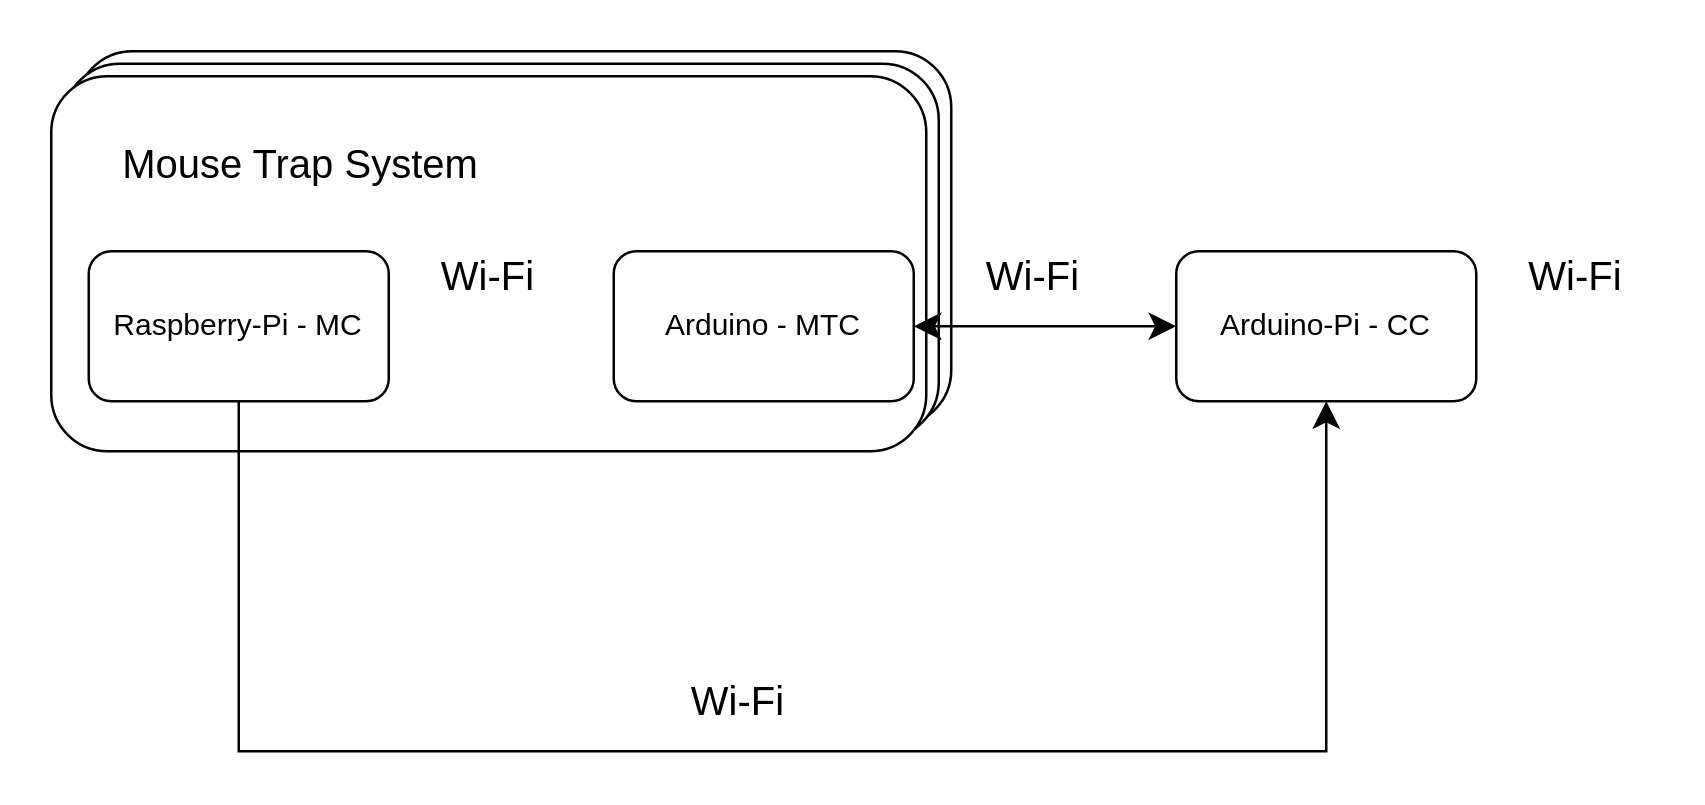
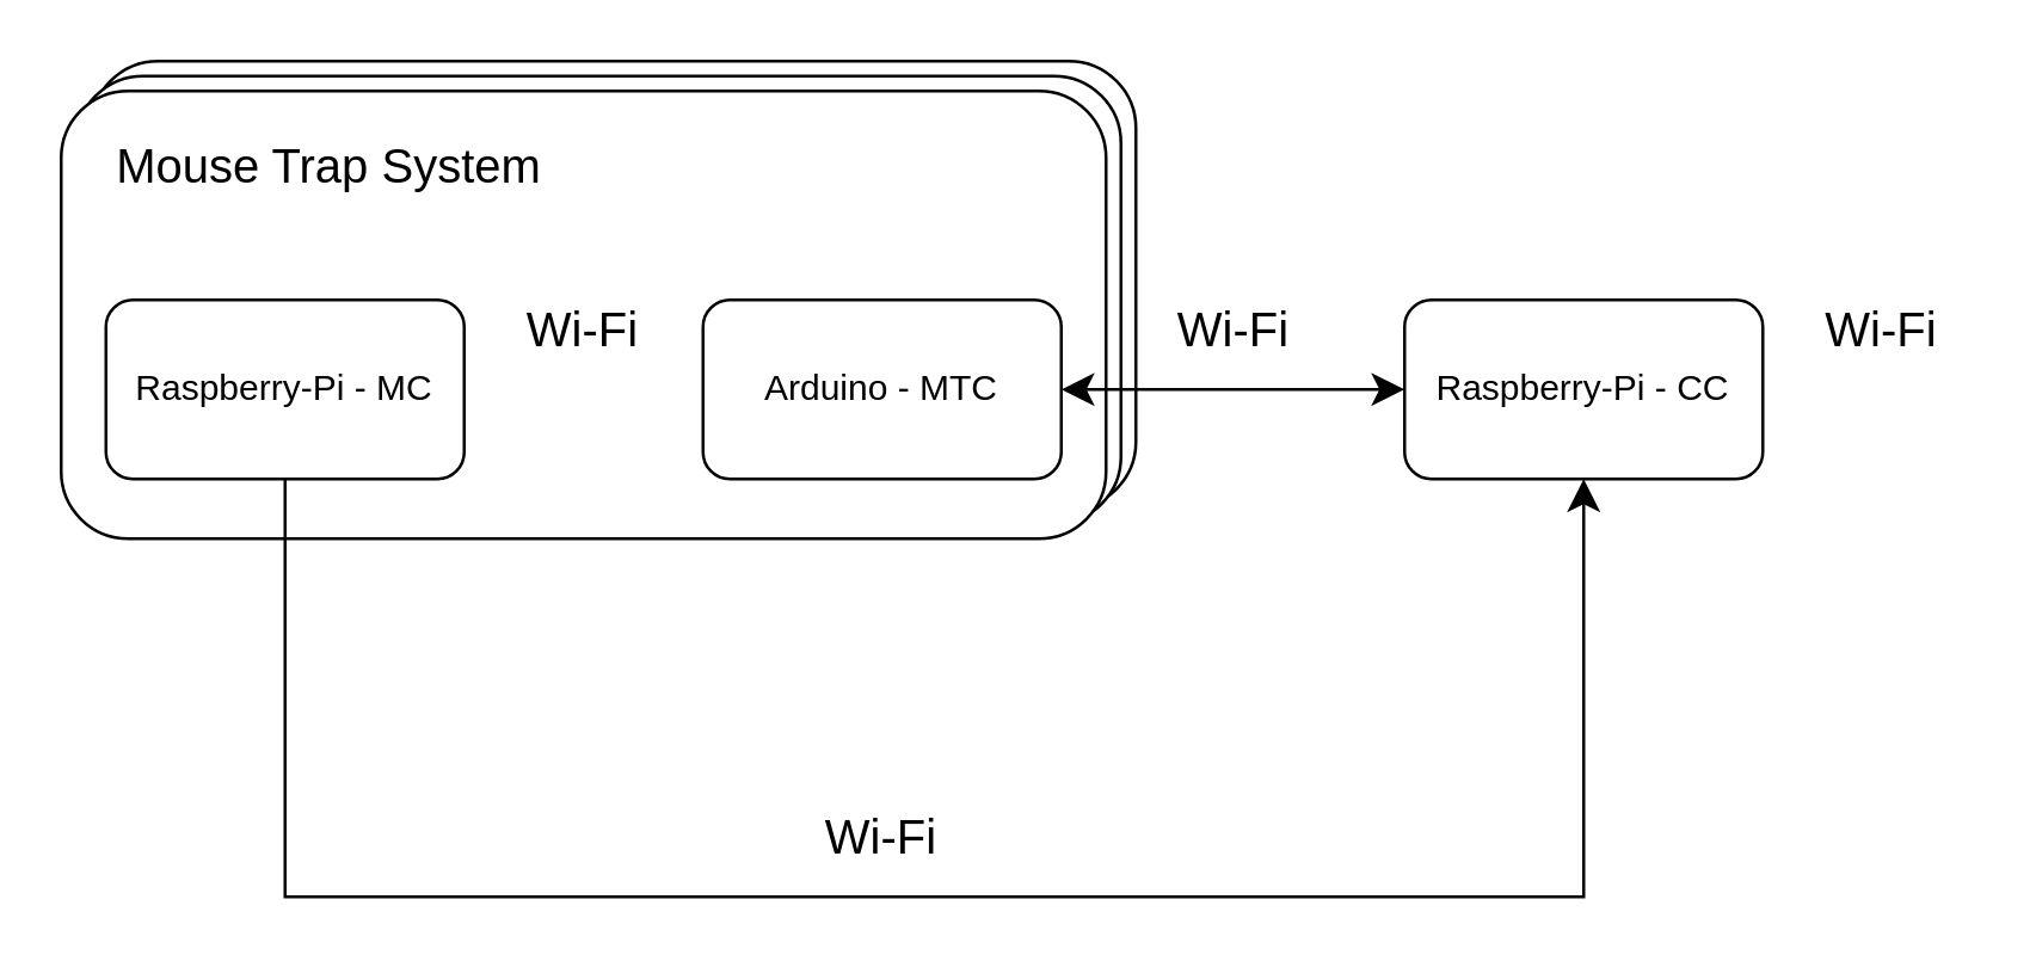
  <mxCell id="0" />
  <mxCell id="1" parent="0" />
  <mxCell id="2" value="&lt;div align=&quot;left&quot;&gt;&lt;br&gt;&lt;/div&gt;" style="rounded=1;whiteSpace=wrap;html=1;" vertex="1" parent="1"><mxGeometry x="30" y="20" width="350" height="150" as="geometry" /></mxCell>
  <mxCell id="3" value="&lt;div align=&quot;left&quot;&gt;&lt;br&gt;&lt;/div&gt;" style="rounded=1;whiteSpace=wrap;html=1;" vertex="1" parent="1"><mxGeometry x="25" y="25" width="350" height="150" as="geometry" /></mxCell>
  <mxCell id="4" value="&lt;div align=&quot;left&quot;&gt;&lt;br&gt;&lt;/div&gt;" style="rounded=1;whiteSpace=wrap;html=1;" vertex="1" parent="1"><mxGeometry x="20" y="30" width="350" height="150" as="geometry" /></mxCell>
- <mxCell id="5" value="Arduino-Pi - CC" style="rounded=1;whiteSpace=wrap;html=1;" parent="1" vertex="1"><mxGeometry width="120" height="60" as="geometry" x="470" y="100" /></mxCell>
- <mxCell id="6" value="Arduino - MTC" style="rounded=1;whiteSpace=wrap;html=1;" vertex="1" parent="1"><mxGeometry x="245" y="100" width="120" height="60" as="geometry" /></mxCell>
+ <mxCell id="5" value="Raspberry-Pi - CC" style="rounded=1;whiteSpace=wrap;html=1;" parent="1" vertex="1"><mxGeometry width="120" height="60" as="geometry" x="470" y="100" /></mxCell>
+ <mxCell id="6" value="Arduino - MTC" style="rounded=1;whiteSpace=wrap;html=1;" vertex="1" parent="1"><mxGeometry x="235" width="120" height="60" as="geometry" y="100" /></mxCell>
  <mxCell id="7" value="" style="endArrow=classic;startArrow=classic;html=1;rounded=0;fontSize=12;startSize=8;endSize=8;curved=1;entryX=1;entryY=0.5;entryDx=0;entryDy=0;exitX=0;exitY=0.5;exitDx=0;exitDy=0;" edge="1" parent="1" source="5" target="6"><mxGeometry width="50" height="50" relative="1" as="geometry"><mxPoint x="482" y="108" as="sourcePoint" /><mxPoint x="532" y="58" as="targetPoint" /></mxGeometry></mxCell>
  <mxCell id="8" style="edgeStyle=none;curved=0;rounded=0;orthogonalLoop=1;jettySize=auto;html=1;exitX=0.5;exitY=1;exitDx=0;exitDy=0;fontSize=12;startSize=8;endSize=8;entryX=0.5;entryY=1;entryDx=0;entryDy=0;" edge="1" parent="1" source="9" target="5"><mxGeometry relative="1" as="geometry"><mxPoint x="256" y="288" as="targetPoint" /><Array as="points"><mxPoint x="95" y="300" /><mxPoint x="530" y="300" /></Array></mxGeometry></mxCell>
  <mxCell id="9" value="Raspberry-Pi - MC" style="rounded=1;whiteSpace=wrap;html=1;" vertex="1" parent="1"><mxGeometry x="35" width="120" height="60" as="geometry" y="100" /></mxCell>
- <mxCell id="10" value="Mouse Trap System" style="text;html=1;align=center;verticalAlign=middle;whiteSpace=wrap;rounded=0;fontSize=16;" vertex="1" parent="1"><mxGeometry x="45" y="50" width="150" height="30" as="geometry" /></mxCell>
+ <mxCell id="10" value="Mouse Trap System" style="text;html=1;align=center;verticalAlign=middle;whiteSpace=wrap;rounded=0;fontSize=16;" vertex="1" parent="1"><mxGeometry x="35" y="40" width="150" height="30" as="geometry" /></mxCell>
  <mxCell id="11" value="Wi-Fi" style="text;html=1;align=center;verticalAlign=middle;whiteSpace=wrap;rounded=0;fontSize=16;" vertex="1" parent="1"><mxGeometry x="165" y="95" width="60" height="30" as="geometry" /></mxCell>
  <mxCell id="12" value="Wi-Fi" style="text;html=1;align=center;verticalAlign=middle;whiteSpace=wrap;rounded=0;fontSize=16;" vertex="1" parent="1"><mxGeometry x="383" y="95" width="60" height="30" as="geometry" /></mxCell>
  <mxCell id="13" value="Wi-Fi" style="text;html=1;align=center;verticalAlign=middle;whiteSpace=wrap;rounded=0;fontSize=16;" vertex="1" parent="1"><mxGeometry x="600" y="95" width="60" height="30" as="geometry" /></mxCell>
  <mxCell id="14" value="Wi-Fi" style="text;html=1;align=center;verticalAlign=middle;whiteSpace=wrap;rounded=0;fontSize=16;" vertex="1" parent="1"><mxGeometry x="265" y="265" width="60" height="30" as="geometry" /></mxCell>
